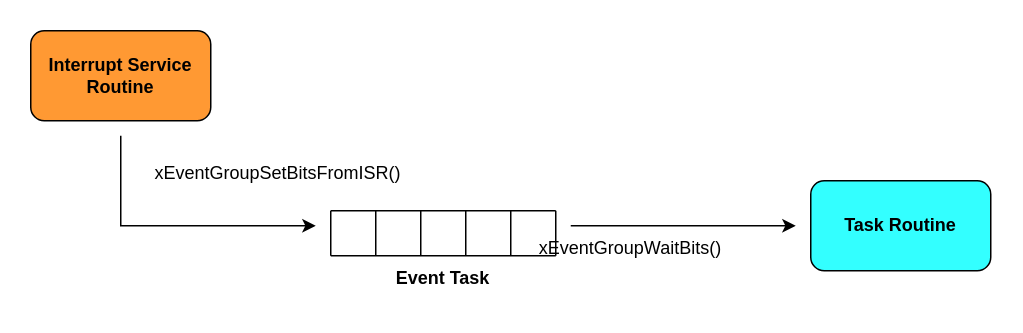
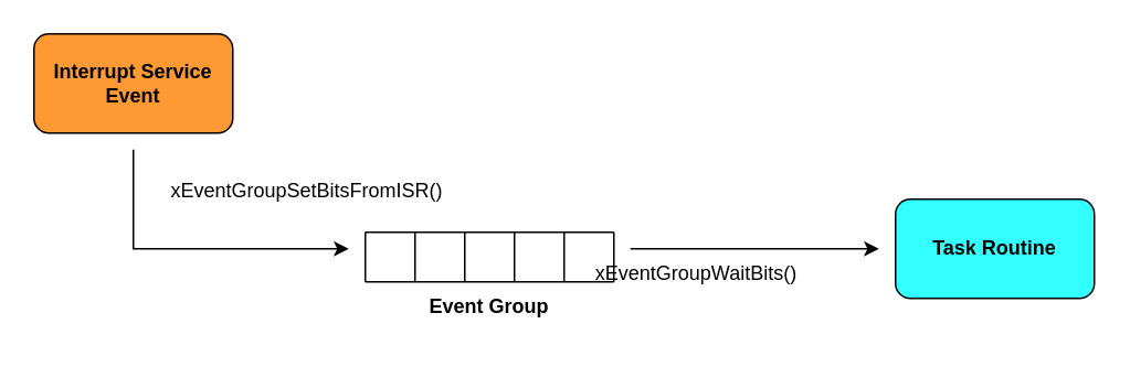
  <mxCell id="0" />
  <mxCell id="1" parent="0" />
- <mxCell id="2" value="&lt;b&gt;Interrupt Service Routine&lt;/b&gt;" style="rounded=1;whiteSpace=wrap;html=1;fillColor=#FF9933;" vertex="1" parent="1"><mxGeometry x="20" y="20" width="120" height="60" as="geometry" /></mxCell>
+ <mxCell id="2" value="&lt;b&gt;Interrupt Service Event&lt;/b&gt;" style="rounded=1;whiteSpace=wrap;html=1;fillColor=#FF9933;" vertex="1" parent="1"><mxGeometry x="20" y="20" width="120" height="60" as="geometry" /></mxCell>
  <mxCell id="3" value="" style="endArrow=none;html=1;rounded=0;" edge="1" parent="1"><mxGeometry width="50" height="50" relative="1" as="geometry"><mxPoint x="220" y="140" as="sourcePoint" /><mxPoint x="370" y="140" as="targetPoint" /></mxGeometry></mxCell>
  <mxCell id="4" value="" style="endArrow=none;html=1;rounded=0;" edge="1" parent="1"><mxGeometry width="50" height="50" relative="1" as="geometry"><mxPoint x="220" y="170" as="sourcePoint" /><mxPoint x="370" y="170" as="targetPoint" /></mxGeometry></mxCell>
  <mxCell id="5" value="" style="endArrow=none;html=1;rounded=0;" edge="1" parent="1"><mxGeometry width="50" height="50" relative="1" as="geometry"><mxPoint x="220" y="170" as="sourcePoint" /><mxPoint x="220" y="140" as="targetPoint" /></mxGeometry></mxCell>
  <mxCell id="6" value="" style="endArrow=none;html=1;rounded=0;" edge="1" parent="1"><mxGeometry width="50" height="50" relative="1" as="geometry"><mxPoint x="250" y="170" as="sourcePoint" /><mxPoint x="250" y="140" as="targetPoint" /></mxGeometry></mxCell>
  <mxCell id="7" value="" style="endArrow=none;html=1;rounded=0;" edge="1" parent="1"><mxGeometry width="50" height="50" relative="1" as="geometry"><mxPoint x="280" y="170" as="sourcePoint" /><mxPoint x="280" y="140" as="targetPoint" /></mxGeometry></mxCell>
  <mxCell id="8" value="" style="endArrow=none;html=1;rounded=0;" edge="1" parent="1"><mxGeometry width="50" height="50" relative="1" as="geometry"><mxPoint x="310" y="170" as="sourcePoint" /><mxPoint x="310" y="140" as="targetPoint" /></mxGeometry></mxCell>
  <mxCell id="9" value="" style="endArrow=none;html=1;rounded=0;" edge="1" parent="1"><mxGeometry width="50" height="50" relative="1" as="geometry"><mxPoint x="340" y="170" as="sourcePoint" /><mxPoint x="340" y="140" as="targetPoint" /></mxGeometry></mxCell>
  <mxCell id="10" value="" style="endArrow=none;html=1;rounded=0;" edge="1" parent="1"><mxGeometry width="50" height="50" relative="1" as="geometry"><mxPoint x="370" y="170" as="sourcePoint" /><mxPoint x="370" y="140" as="targetPoint" /></mxGeometry></mxCell>
  <mxCell id="11" value="" style="endArrow=classic;html=1;rounded=0;" edge="1" parent="1"><mxGeometry width="50" height="50" relative="1" as="geometry"><mxPoint x="80" y="90" as="sourcePoint" /><mxPoint x="210" y="150" as="targetPoint" /><Array as="points"><mxPoint x="80" y="150" /></Array></mxGeometry></mxCell>
  <mxCell id="12" value="xEventGroupSetBitsFromISR()" style="text;html=1;strokeColor=none;fillColor=none;align=center;verticalAlign=middle;whiteSpace=wrap;rounded=0;" vertex="1" parent="1"><mxGeometry x="155" y="100" width="60" height="30" as="geometry" /></mxCell>
  <mxCell id="13" value="&lt;b&gt;Task Routine&lt;/b&gt;" style="rounded=1;whiteSpace=wrap;html=1;fillColor=#33FFFF;" vertex="1" parent="1"><mxGeometry x="540" y="120" width="120" height="60" as="geometry" /></mxCell>
  <mxCell id="14" value="" style="endArrow=classic;html=1;rounded=0;" edge="1" parent="1"><mxGeometry width="50" height="50" relative="1" as="geometry"><mxPoint x="380" y="150" as="sourcePoint" /><mxPoint x="530" y="150" as="targetPoint" /></mxGeometry></mxCell>
  <mxCell id="15" value="xEventGroupWaitBits()" style="text;html=1;strokeColor=none;fillColor=none;align=center;verticalAlign=middle;whiteSpace=wrap;rounded=0;" vertex="1" parent="1"><mxGeometry x="390" y="150" width="60" height="30" as="geometry" /></mxCell>
- <mxCell id="16" value="&lt;b&gt;Event Task&lt;/b&gt;" style="text;html=1;strokeColor=none;fillColor=none;align=center;verticalAlign=middle;whiteSpace=wrap;rounded=0;" vertex="1" parent="1"><mxGeometry x="220" y="170" width="150" height="30" as="geometry" /></mxCell>
+ <mxCell id="16" value="&lt;b&gt;Event Group&lt;/b&gt;" style="text;html=1;strokeColor=none;fillColor=none;align=center;verticalAlign=middle;whiteSpace=wrap;rounded=0;" vertex="1" parent="1"><mxGeometry x="220" y="170" width="150" height="30" as="geometry" /></mxCell>
